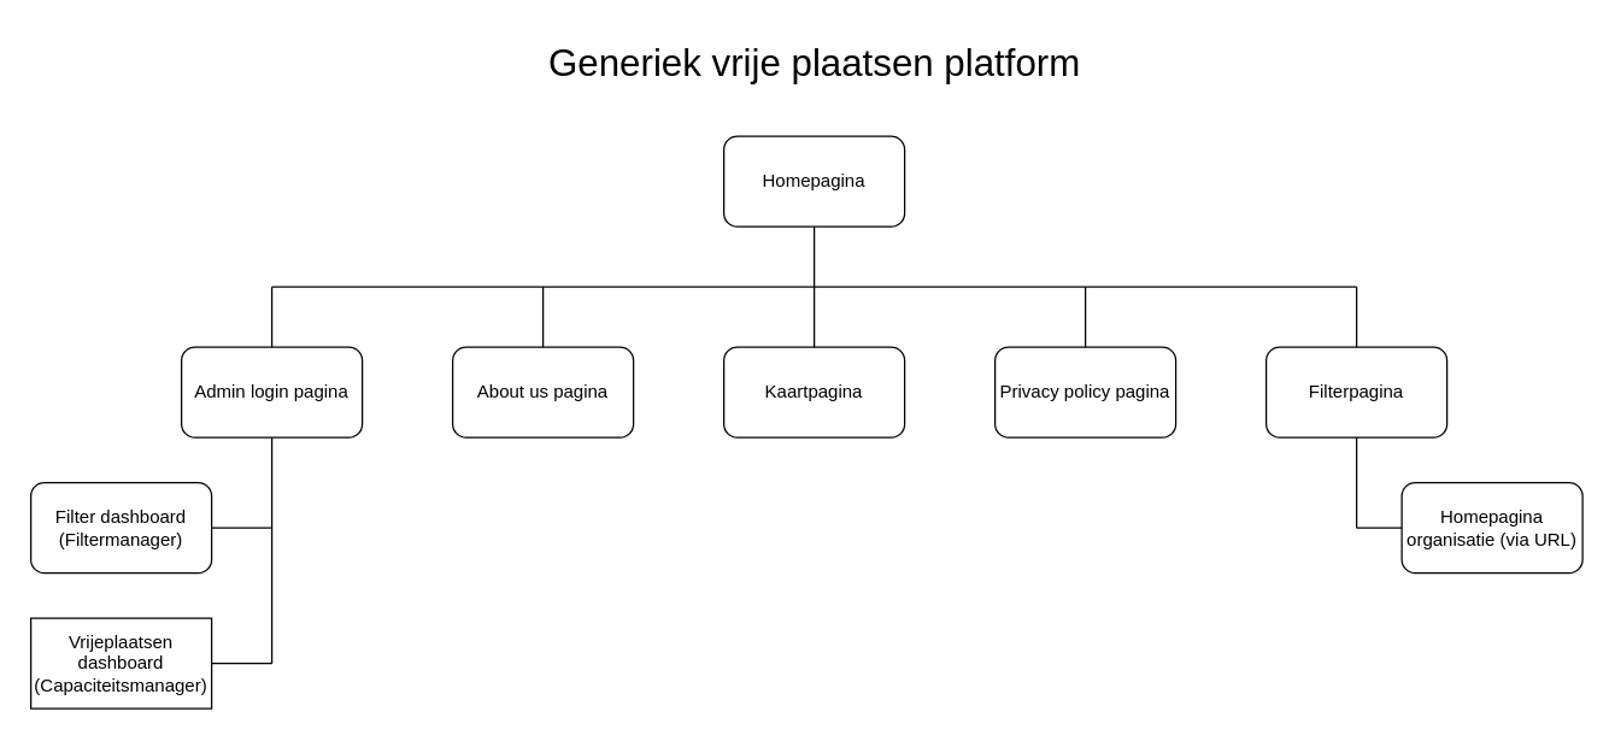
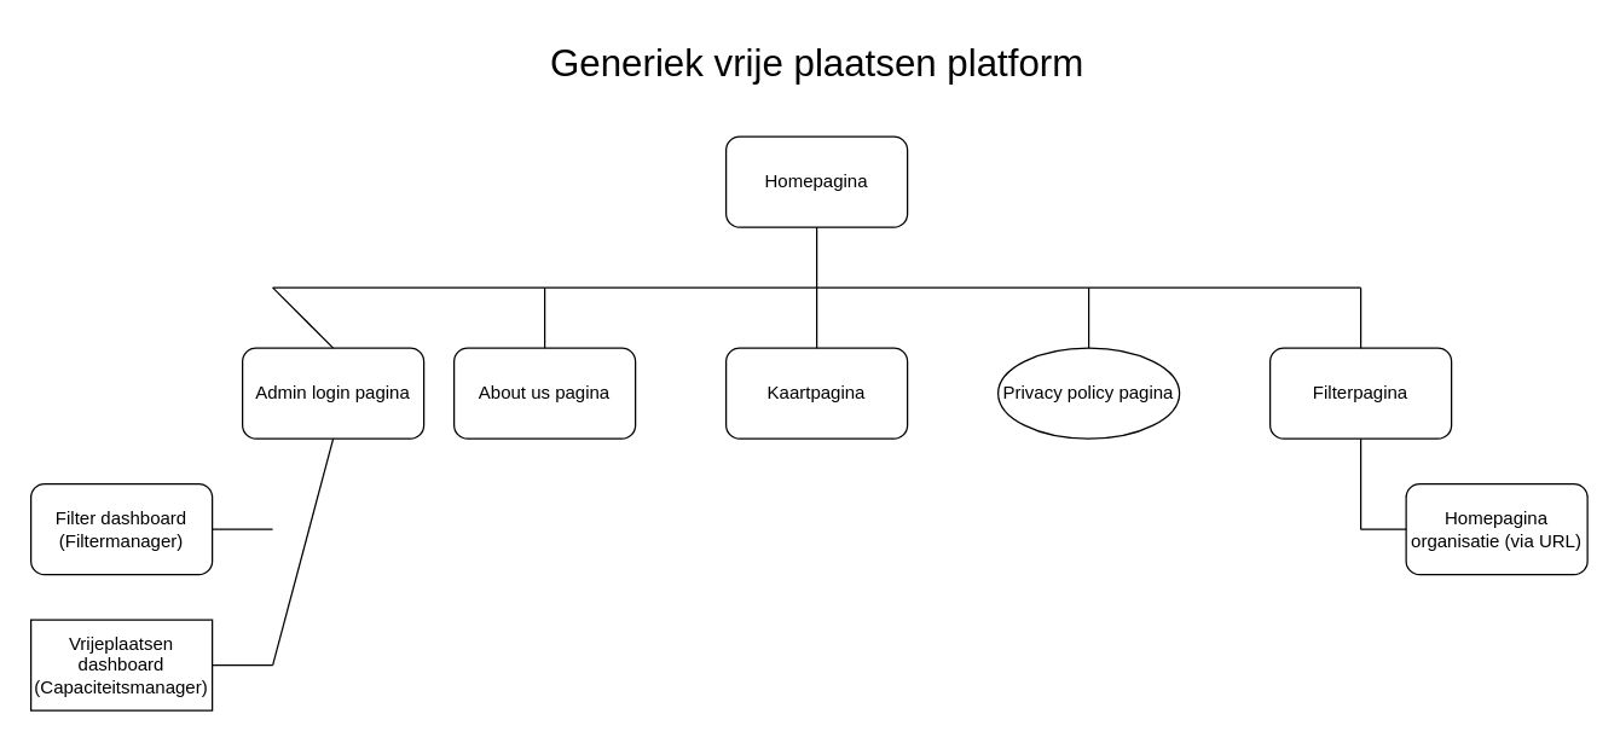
  <mxCell id="0" />
  <mxCell id="1" parent="0" />
  <mxCell id="2" value="&lt;font style=&quot;font-size: 25px;&quot;&gt;Generiek vrije plaatsen platform&lt;/font&gt;" style="text;html=1;align=center;verticalAlign=middle;resizable=0;points=[];autosize=1;strokeColor=none;fillColor=none;" vertex="1" parent="1"><mxGeometry x="350" y="20" width="380" height="40" as="geometry" /></mxCell>
  <mxCell id="3" value="Homepagina" style="rounded=1;whiteSpace=wrap;html=1;" vertex="1" parent="1"><mxGeometry x="480" y="90" width="120" height="60" as="geometry" /></mxCell>
  <mxCell id="4" value="Filterpagina" style="rounded=1;whiteSpace=wrap;html=1;" vertex="1" parent="1"><mxGeometry x="840" y="230" width="120" height="60" as="geometry" /></mxCell>
  <mxCell id="5" value="Kaartpagina" style="rounded=1;whiteSpace=wrap;html=1;" vertex="1" parent="1"><mxGeometry x="480" y="230" width="120" height="60" as="geometry" /></mxCell>
  <mxCell id="6" value="Homepagina organisatie (via URL)" style="rounded=1;whiteSpace=wrap;html=1;" vertex="1" parent="1"><mxGeometry x="930" y="320" width="120" height="60" as="geometry" /></mxCell>
  <mxCell id="7" value="Filter dashboard (Filtermanager)" style="rounded=1;whiteSpace=wrap;html=1;" vertex="1" parent="1"><mxGeometry x="20" y="320" width="120" height="60" as="geometry" /></mxCell>
  <mxCell id="8" value="Vrijeplaatsen dashboard (Capaciteitsmanager)" style="whiteSpace=wrap;html=1;rounded=0;" vertex="1" parent="1"><mxGeometry x="20" y="410" width="120" height="60" as="geometry" /></mxCell>
- <mxCell id="9" value="Admin login pagina" style="rounded=1;whiteSpace=wrap;html=1;" vertex="1" parent="1"><mxGeometry x="120" y="230" width="120" height="60" as="geometry" /></mxCell>
+ <mxCell id="9" value="Admin login pagina" style="rounded=1;whiteSpace=wrap;html=1;" vertex="1" parent="1"><mxGeometry x="160" y="230" width="120" height="60" as="geometry" /></mxCell>
  <mxCell id="10" value="About us pagina" style="rounded=1;whiteSpace=wrap;html=1;" vertex="1" parent="1"><mxGeometry x="300" y="230" width="120" height="60" as="geometry" /></mxCell>
- <mxCell id="11" value="Privacy policy pagina" style="rounded=1;whiteSpace=wrap;html=1;" vertex="1" parent="1"><mxGeometry x="660" y="230" width="120" height="60" as="geometry" /></mxCell>
+ <mxCell id="11" value="Privacy policy pagina" style="ellipse;whiteSpace=wrap;html=1;" vertex="1" parent="1"><mxGeometry x="660" y="230" width="120" height="60" as="geometry" /></mxCell>
  <mxCell id="12" value="" style="endArrow=none;html=1;rounded=0;entryX=0.5;entryY=1;entryDx=0;entryDy=0;" edge="1" parent="1" target="9"><mxGeometry width="50" height="50" relative="1" as="geometry"><mxPoint y="440" as="sourcePoint" x="180" /><mxPoint x="210" y="430" as="targetPoint" /></mxGeometry></mxCell>
  <mxCell id="13" value="" style="endArrow=none;html=1;rounded=0;exitX=1;exitY=0.5;exitDx=0;exitDy=0;" edge="1" parent="1" source="8"><mxGeometry width="50" height="50" relative="1" as="geometry"><mxPoint x="260" y="490" as="sourcePoint" /><mxPoint y="440" as="targetPoint" x="180" /></mxGeometry></mxCell>
  <mxCell id="14" value="" style="endArrow=none;html=1;rounded=0;exitX=1;exitY=0.5;exitDx=0;exitDy=0;" edge="1" parent="1" source="7"><mxGeometry width="50" height="50" relative="1" as="geometry"><mxPoint x="220" y="200" as="sourcePoint" /><mxPoint y="350" as="targetPoint" x="180" /></mxGeometry></mxCell>
  <mxCell id="15" value="" style="endArrow=none;html=1;rounded=0;entryX=0.5;entryY=1;entryDx=0;entryDy=0;" edge="1" parent="1" target="4"><mxGeometry width="50" height="50" relative="1" as="geometry"><mxPoint x="900" y="350" as="sourcePoint" /><mxPoint x="870" y="410" as="targetPoint" /></mxGeometry></mxCell>
  <mxCell id="16" value="" style="endArrow=none;html=1;rounded=0;exitX=0;exitY=0.5;exitDx=0;exitDy=0;" edge="1" parent="1" source="6"><mxGeometry width="50" height="50" relative="1" as="geometry"><mxPoint x="460" y="200" as="sourcePoint" /><mxPoint x="900" y="350" as="targetPoint" /></mxGeometry></mxCell>
  <mxCell id="17" value="" style="endArrow=none;html=1;rounded=0;entryX=0.5;entryY=1;entryDx=0;entryDy=0;" edge="1" parent="1" target="3"><mxGeometry width="50" height="50" relative="1" as="geometry"><mxPoint x="540" y="190" as="sourcePoint" /><mxPoint x="440" y="150" as="targetPoint" /></mxGeometry></mxCell>
  <mxCell id="18" value="" style="endArrow=none;html=1;rounded=0;" edge="1" parent="1"><mxGeometry width="50" height="50" relative="1" as="geometry"><mxPoint y="190" as="sourcePoint" x="180" /><mxPoint x="900" y="190" as="targetPoint" /></mxGeometry></mxCell>
  <mxCell id="19" value="" style="endArrow=none;html=1;rounded=0;exitX=0.5;exitY=0;exitDx=0;exitDy=0;" edge="1" parent="1" source="9"><mxGeometry width="50" height="50" relative="1" as="geometry"><mxPoint x="390" y="200" as="sourcePoint" /><mxPoint y="190" as="targetPoint" x="180" /></mxGeometry></mxCell>
  <mxCell id="20" value="" style="endArrow=none;html=1;rounded=0;exitX=0.5;exitY=0;exitDx=0;exitDy=0;" edge="1" parent="1" source="10"><mxGeometry width="50" height="50" relative="1" as="geometry"><mxPoint x="390" y="200" as="sourcePoint" /><mxPoint x="360" y="190" as="targetPoint" /></mxGeometry></mxCell>
  <mxCell id="21" value="" style="endArrow=none;html=1;rounded=0;exitX=0.5;exitY=0;exitDx=0;exitDy=0;" edge="1" parent="1" source="5"><mxGeometry width="50" height="50" relative="1" as="geometry"><mxPoint x="390" y="200" as="sourcePoint" /><mxPoint x="540" y="190" as="targetPoint" /></mxGeometry></mxCell>
  <mxCell id="22" value="" style="endArrow=none;html=1;rounded=0;exitX=0.5;exitY=0;exitDx=0;exitDy=0;" edge="1" parent="1" source="11"><mxGeometry width="50" height="50" relative="1" as="geometry"><mxPoint x="390" y="200" as="sourcePoint" /><mxPoint x="720" y="190" as="targetPoint" /></mxGeometry></mxCell>
  <mxCell id="23" value="" style="endArrow=none;html=1;rounded=0;exitX=0.5;exitY=0;exitDx=0;exitDy=0;" edge="1" parent="1" source="4"><mxGeometry width="50" height="50" relative="1" as="geometry"><mxPoint x="510" y="200" as="sourcePoint" /><mxPoint x="900" y="190" as="targetPoint" /></mxGeometry></mxCell>
